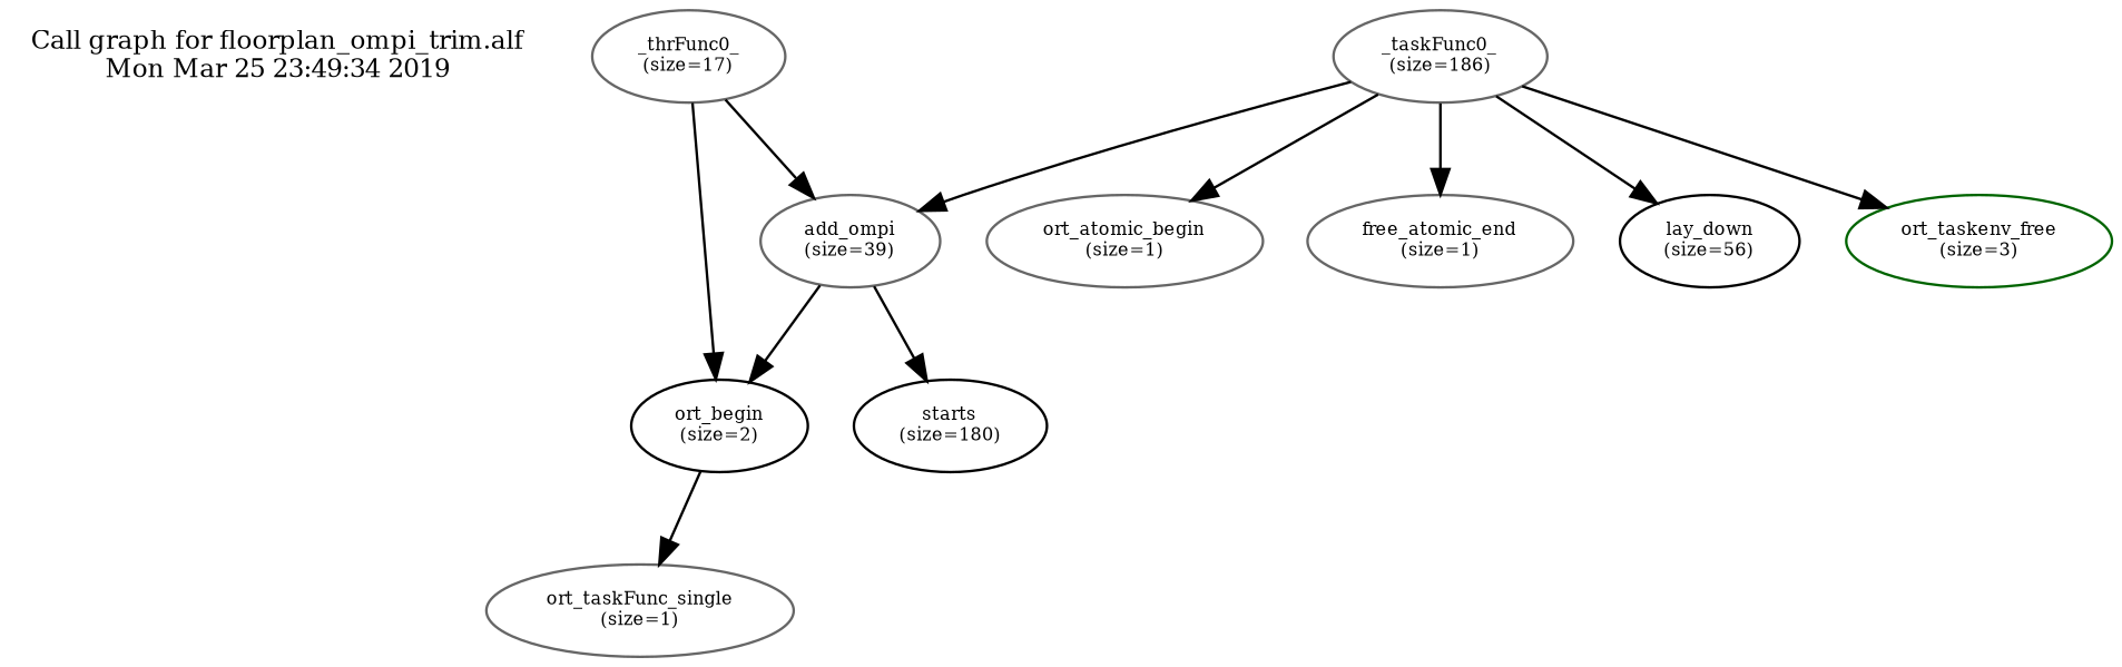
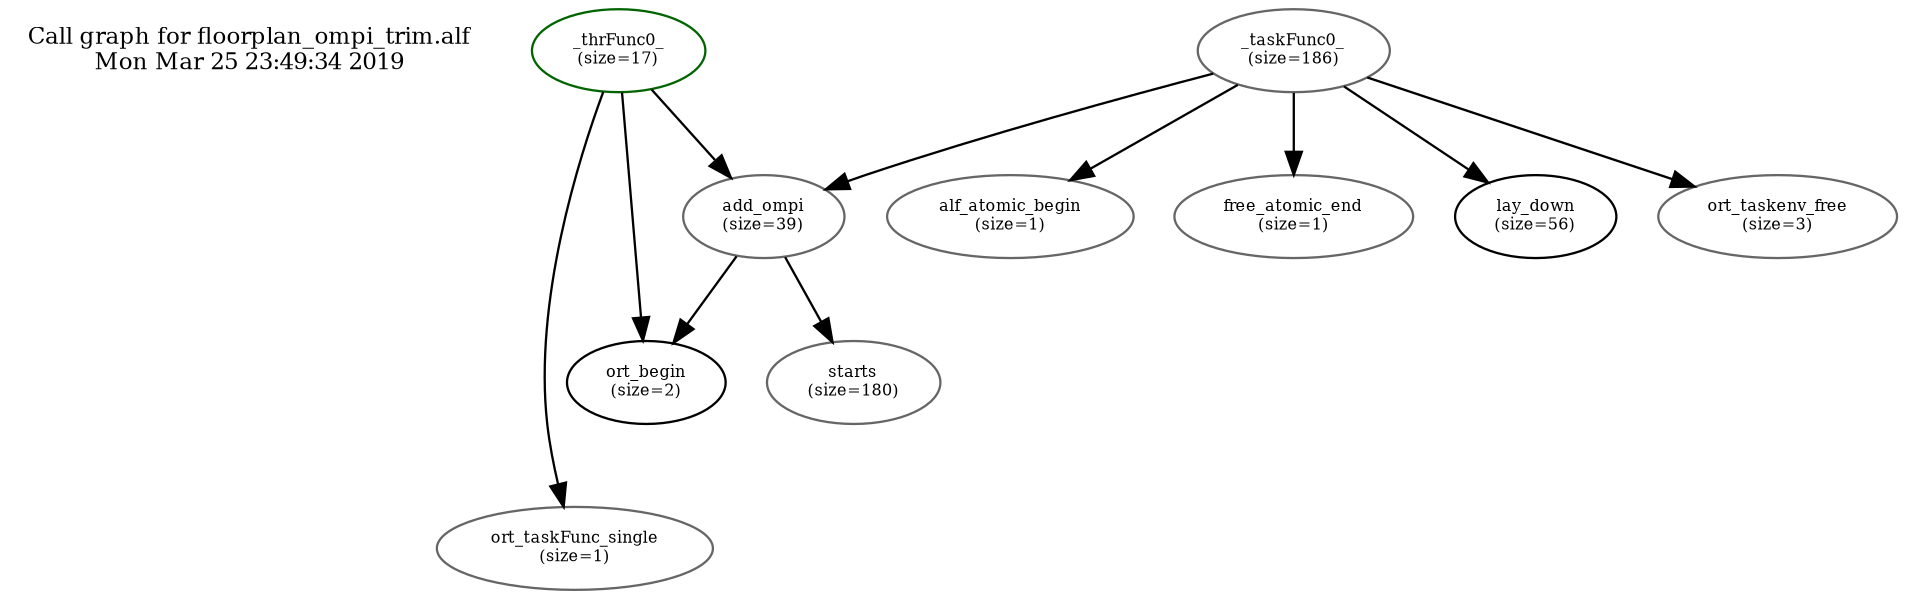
  digraph {
    rankdir=TB
    node [color=gray40 fontsize=7]
    "Call graph for floorplan_ompi_trim.alf\nMon Mar 25 23:49:34 2019" [color=black fontsize=10 shape=plaintext]
-   n2 [label="_thrFunc0_\n(size=17)"]
+   n2 [color=darkgreen label="_thrFunc0_\n(size=17)"]
    n3 [label="ort_taskFunc_single\n(size=1)"]
    n4 [color=black label="ort_begin\n(size=2)"]
    n5 [label="add_ompi\n(size=39)"]
-   n6 [color=black label="starts\n(size=180)"]
+   n6 [label="starts\n(size=180)"]
    n7 [label="_taskFunc0_\n(size=186)"]
-   n8 [label="ort_atomic_begin\n(size=1)"]
+   n8 [label="alf_atomic_begin\n(size=1)"]
    n9 [label="free_atomic_end\n(size=1)"]
    n10 [color=black label="lay_down\n(size=56)"]
-   n11 [color=darkgreen label="ort_taskenv_free\n(size=3)"]
+   n11 [label="ort_taskenv_free\n(size=3)"]
    subgraph sub_1 {
      "Call graph for floorplan_ompi_trim.alf\nMon Mar 25 23:49:34 2019"
    }
-   n4 -> n3
+   n2 -> n3
    n2 -> n4
    n2 -> n5
    n5 -> n4
    n5 -> n6
    n7 -> n5
    n7 -> n8
    n7 -> n9
    n7 -> n10
    n7 -> n11
  }
